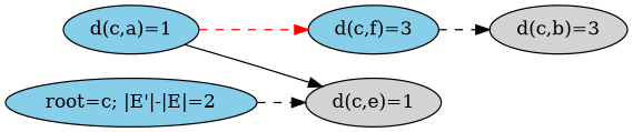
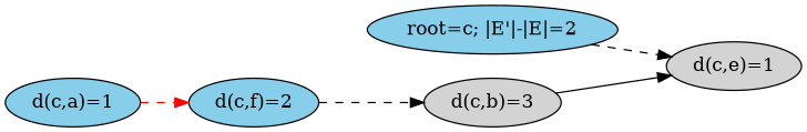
  digraph {
    rankdir=LR
    node [fillcolor=skyblue style=filled]
    edge [style=dashed]
    n1 [fillcolor=lightgrey label="d(c,b)=3"]
-   n2 [label="d(c,f)=3"]
+   n2 [label="d(c,f)=2"]
    n3 [label="d(c,a)=1"]
    n4 [fillcolor=lightgrey label="d(c,e)=1"]
    n5 [label="root=c; |E'|-|E|=2"]
    n2 -> n1
    n3 -> n2 [color=red]
-   n3 -> n4 [style=""]
+   n1 -> n4 [style=""]
    n5 -> n4
  }
